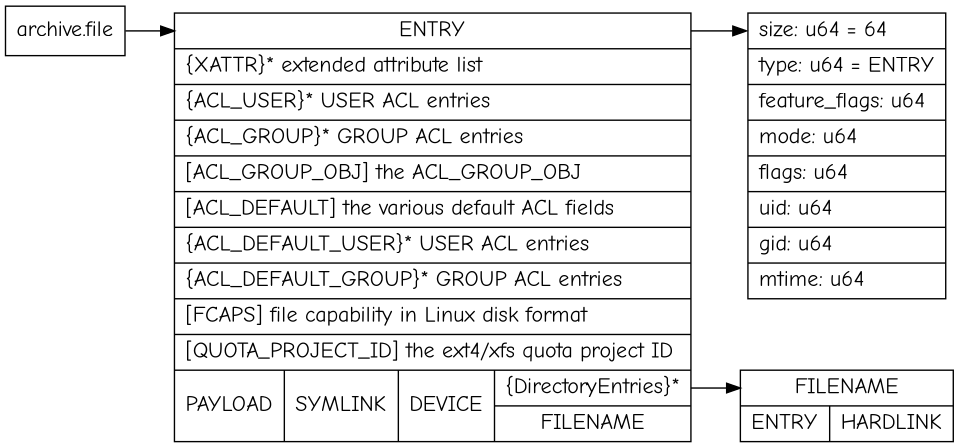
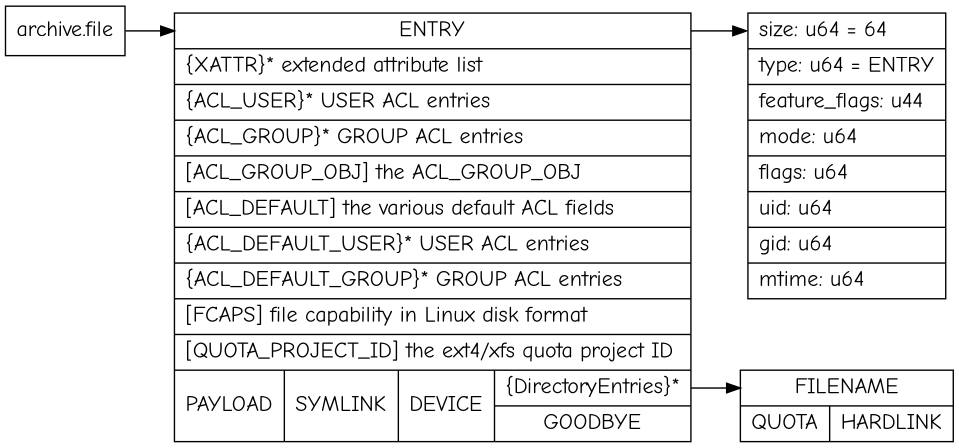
  digraph {
    fontname="Comic Neue"
    rankdir=LR
    node [fontname="Comic Neue" fontsize=16 shape=record]
    edge [fontname="Comic Neue" headport=f0]
    n1 [label="archive.file"]
-   n2 [label="<f0> ENTRY| \{XATTR\}\* extended attribute list\l | \{ACL_USER\}\* USER ACL entries\l | \{ACL_GROUP\}\* GROUP ACL entries\l| \[ACL_GROUP_OBJ\] the ACL_GROUP_OBJ \l| \[ACL_DEFAULT\] the various default ACL fields\l|\{ACL_DEFAULT_USER\}\* USER ACL entries\l|\{ACL_DEFAULT_GROUP\}\* GROUP ACL entries\l|\[FCAPS\] file capability in Linux disk format\l|\[QUOTA_PROJECT_ID\] the ext4/xfs quota project ID\l| { PAYLOAD  | SYMLINK | DEVICE | { <de> \{DirectoryEntries\}\* | FILENAME}}"]
-   n3 [label="<f0> size: u64 = 64\l|type: u64 = ENTRY\l|feature_flags: u64\l|mode: u64\l|flags: u64\l|uid: u64\l|gid: u64\l|mtime: u64\l" labeljust=l]
-   n4 [label="<f0> FILENAME |{ENTRY | HARDLINK}"]
+   n2 [label="<f0> ENTRY| \{XATTR\}\* extended attribute list\l | \{ACL_USER\}\* USER ACL entries\l | \{ACL_GROUP\}\* GROUP ACL entries\l| \[ACL_GROUP_OBJ\] the ACL_GROUP_OBJ \l| \[ACL_DEFAULT\] the various default ACL fields\l|\{ACL_DEFAULT_USER\}\* USER ACL entries\l|\{ACL_DEFAULT_GROUP\}\* GROUP ACL entries\l|\[FCAPS\] file capability in Linux disk format\l|\[QUOTA_PROJECT_ID\] the ext4/xfs quota project ID\l| { PAYLOAD  | SYMLINK | DEVICE | { <de> \{DirectoryEntries\}\* | GOODBYE}}"]
+   n3 [label="<f0> size: u64 = 64\l|type: u64 = ENTRY\l|feature_flags: u44\l|mode: u64\l|flags: u64\l|uid: u64\l|gid: u64\l|mtime: u64\l" labeljust=l]
+   n4 [label="<f0> FILENAME |{QUOTA | HARDLINK}"]
    n1 -> n2
    n2 -> n3 [tailport=f0]
    n2 -> n4 [tailport=de]
  }
